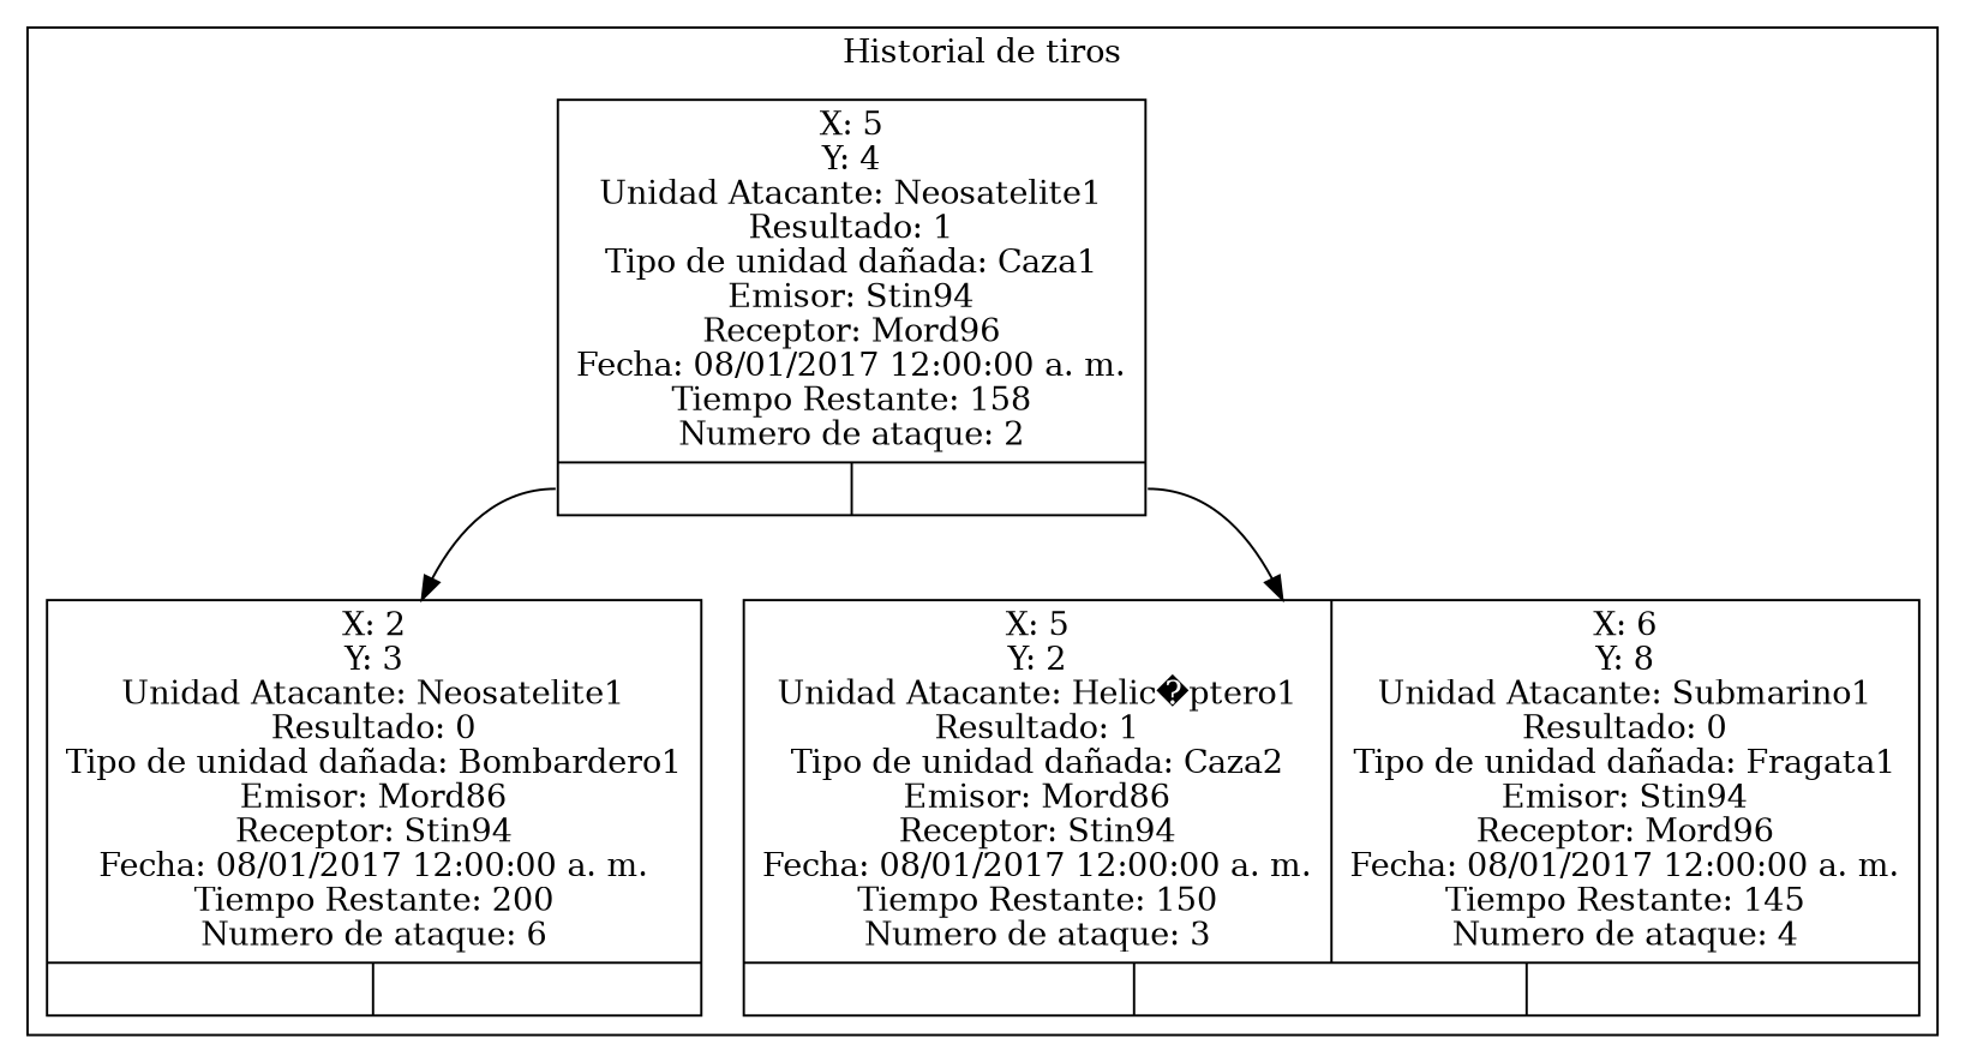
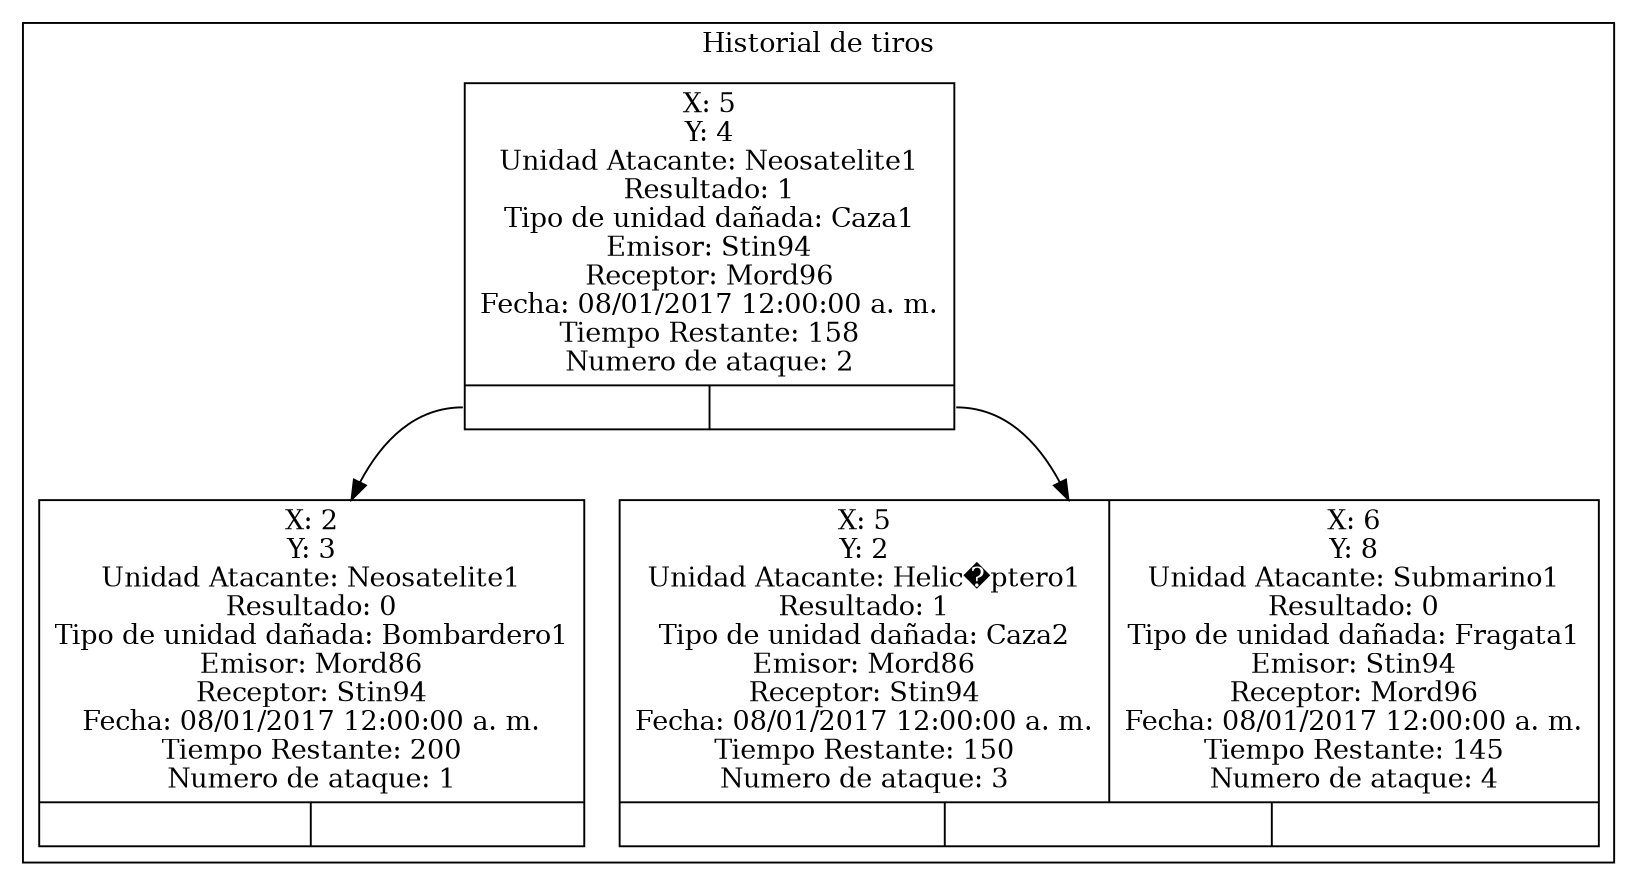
  digraph {
    node [shape=record]
    n1 [label="{{X: 5\nY: 4\nUnidad Atacante: Neosatelite1\nResultado: 1\nTipo de unidad dañada: Caza1\nEmisor: Stin94\nReceptor: Mord96\nFecha: 08/01/2017 12:00:00 a. m.\nTiempo Restante: 158\nNumero de ataque: 2}|{<f0>|<f1>}}"]
-   n2 [label="{{X: 2\nY: 3\nUnidad Atacante: Neosatelite1\nResultado: 0\nTipo de unidad dañada: Bombardero1\nEmisor: Mord86\nReceptor: Stin94\nFecha: 08/01/2017 12:00:00 a. m.\nTiempo Restante: 200\nNumero de ataque: 6}|{<f0>|<f1>}}"]
+   n2 [label="{{X: 2\nY: 3\nUnidad Atacante: Neosatelite1\nResultado: 0\nTipo de unidad dañada: Bombardero1\nEmisor: Mord86\nReceptor: Stin94\nFecha: 08/01/2017 12:00:00 a. m.\nTiempo Restante: 200\nNumero de ataque: 1}|{<f0>|<f1>}}"]
    n3 [label="{{X: 5\nY: 2\nUnidad Atacante: Helic�ptero1\nResultado: 1\nTipo de unidad dañada: Caza2\nEmisor: Mord86\nReceptor: Stin94\nFecha: 08/01/2017 12:00:00 a. m.\nTiempo Restante: 150\nNumero de ataque: 3|X: 6\nY: 8\nUnidad Atacante: Submarino1\nResultado: 0\nTipo de unidad dañada: Fragata1\nEmisor: Stin94\nReceptor: Mord96\nFecha: 08/01/2017 12:00:00 a. m.\nTiempo Restante: 145\nNumero de ataque: 4}|{<f0>|<f1>|<f2>}}"]
    subgraph cluster_1 {
      label="Historial de tiros"
      n1
      n2
      n3
    }
    n1 -> n2 [tailport=f0]
    n1 -> n3 [tailport=f1]
  }
